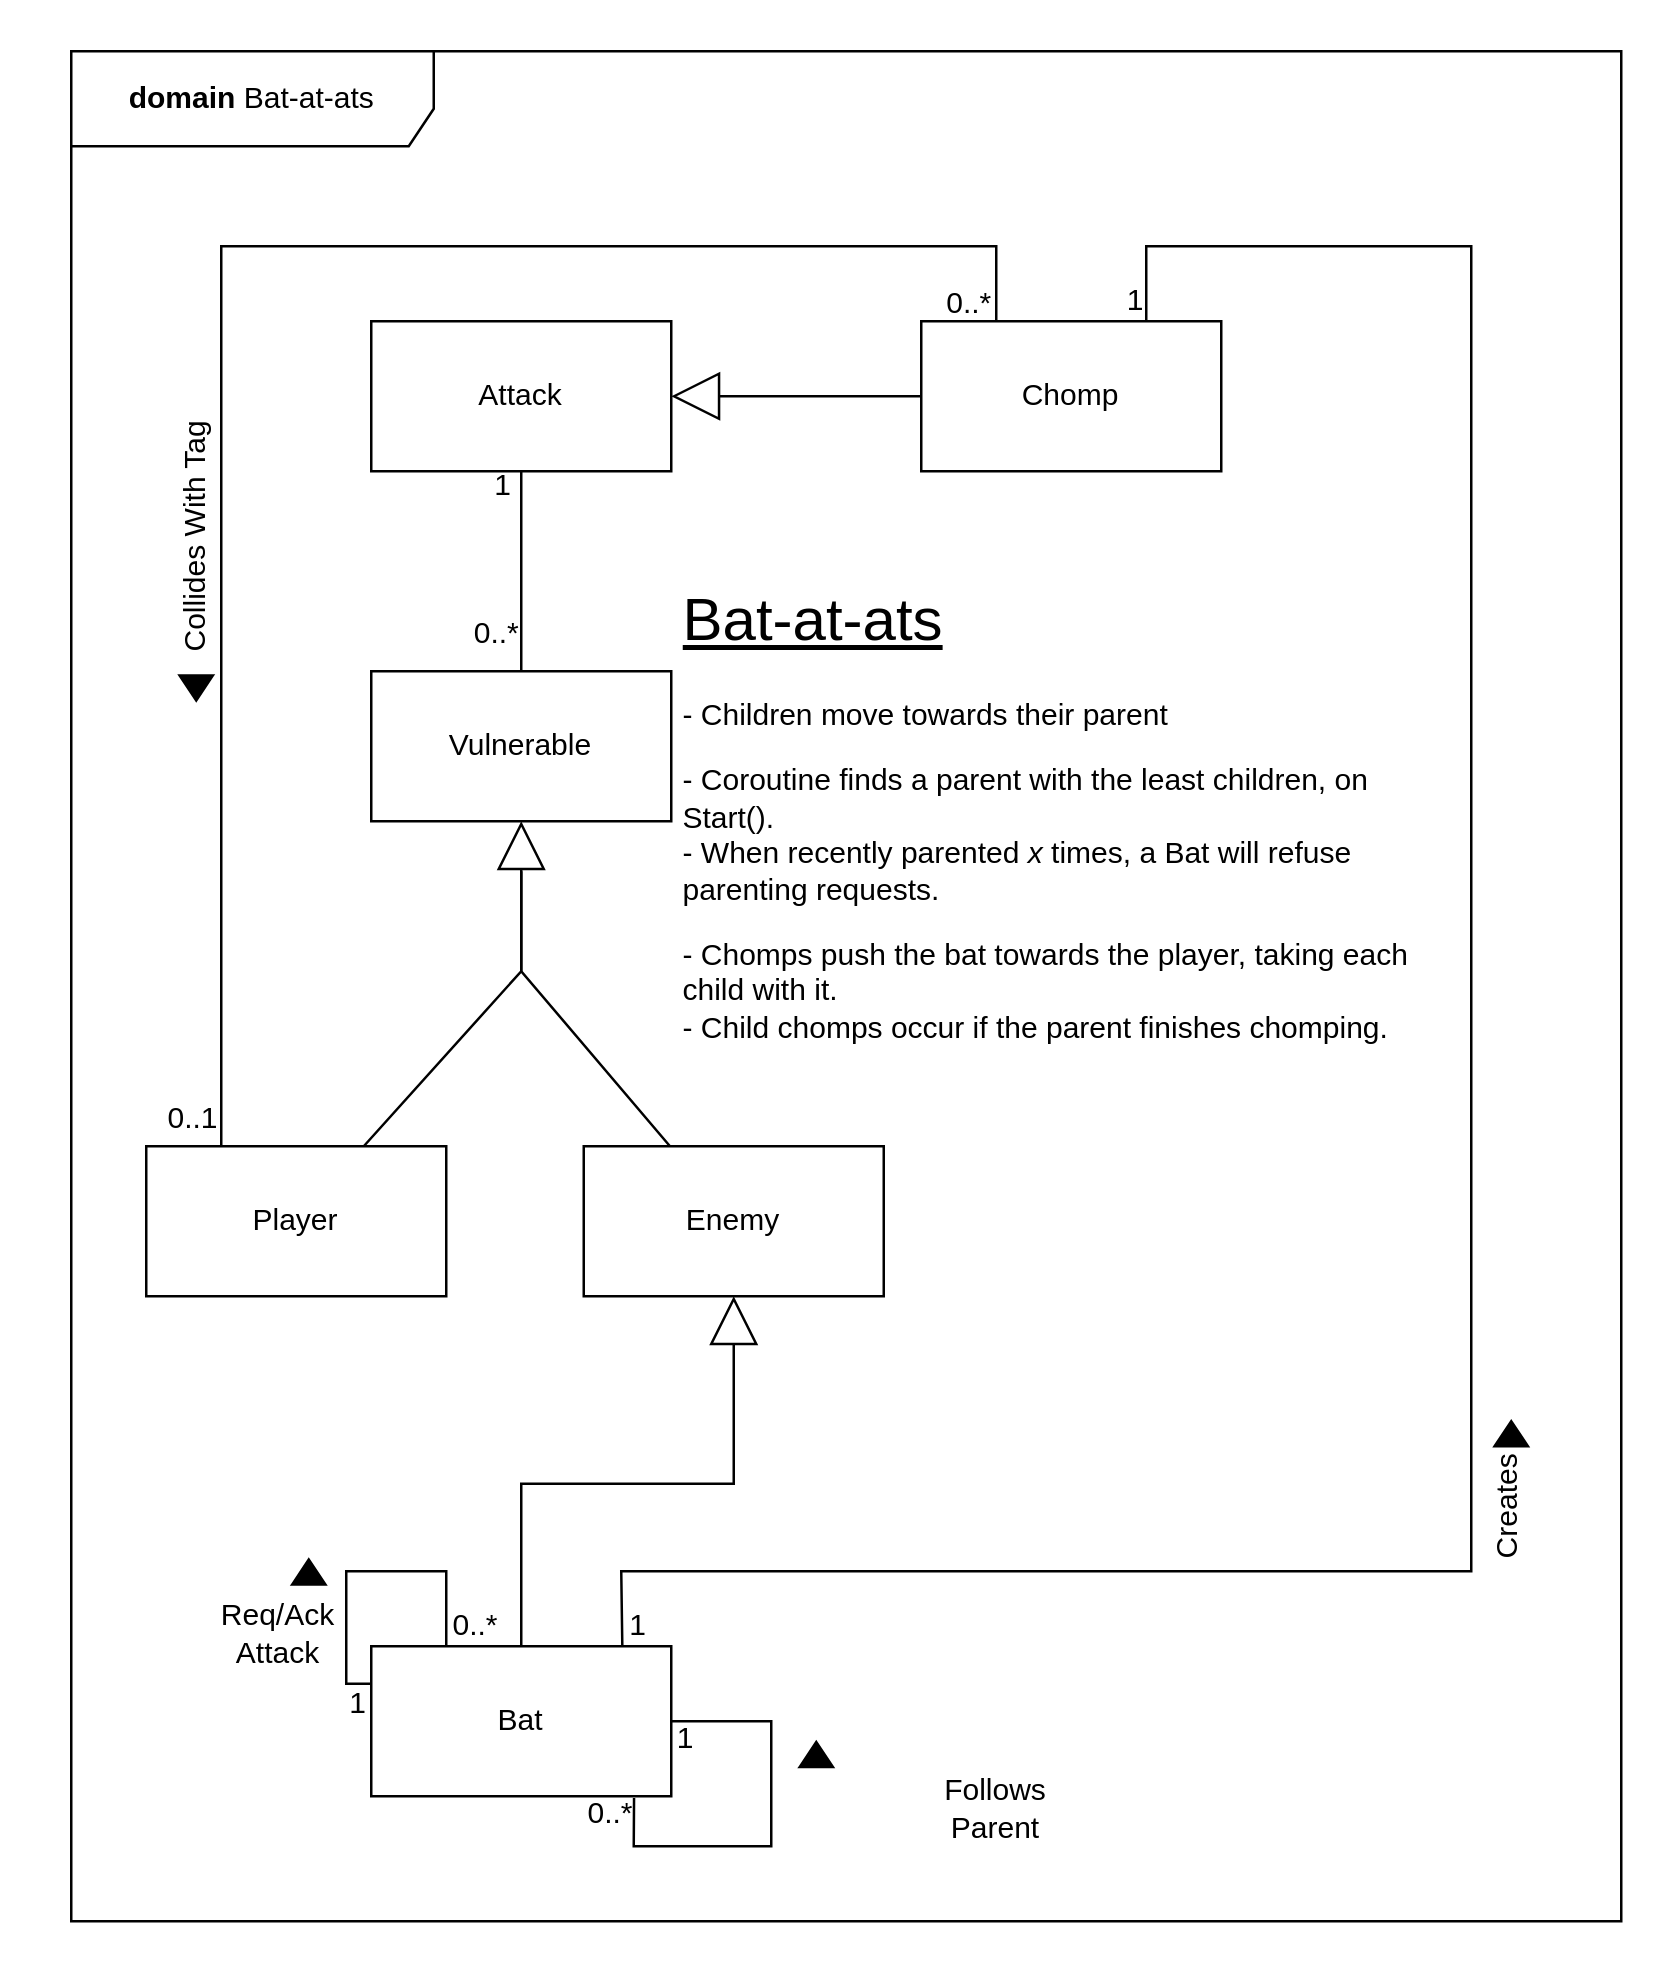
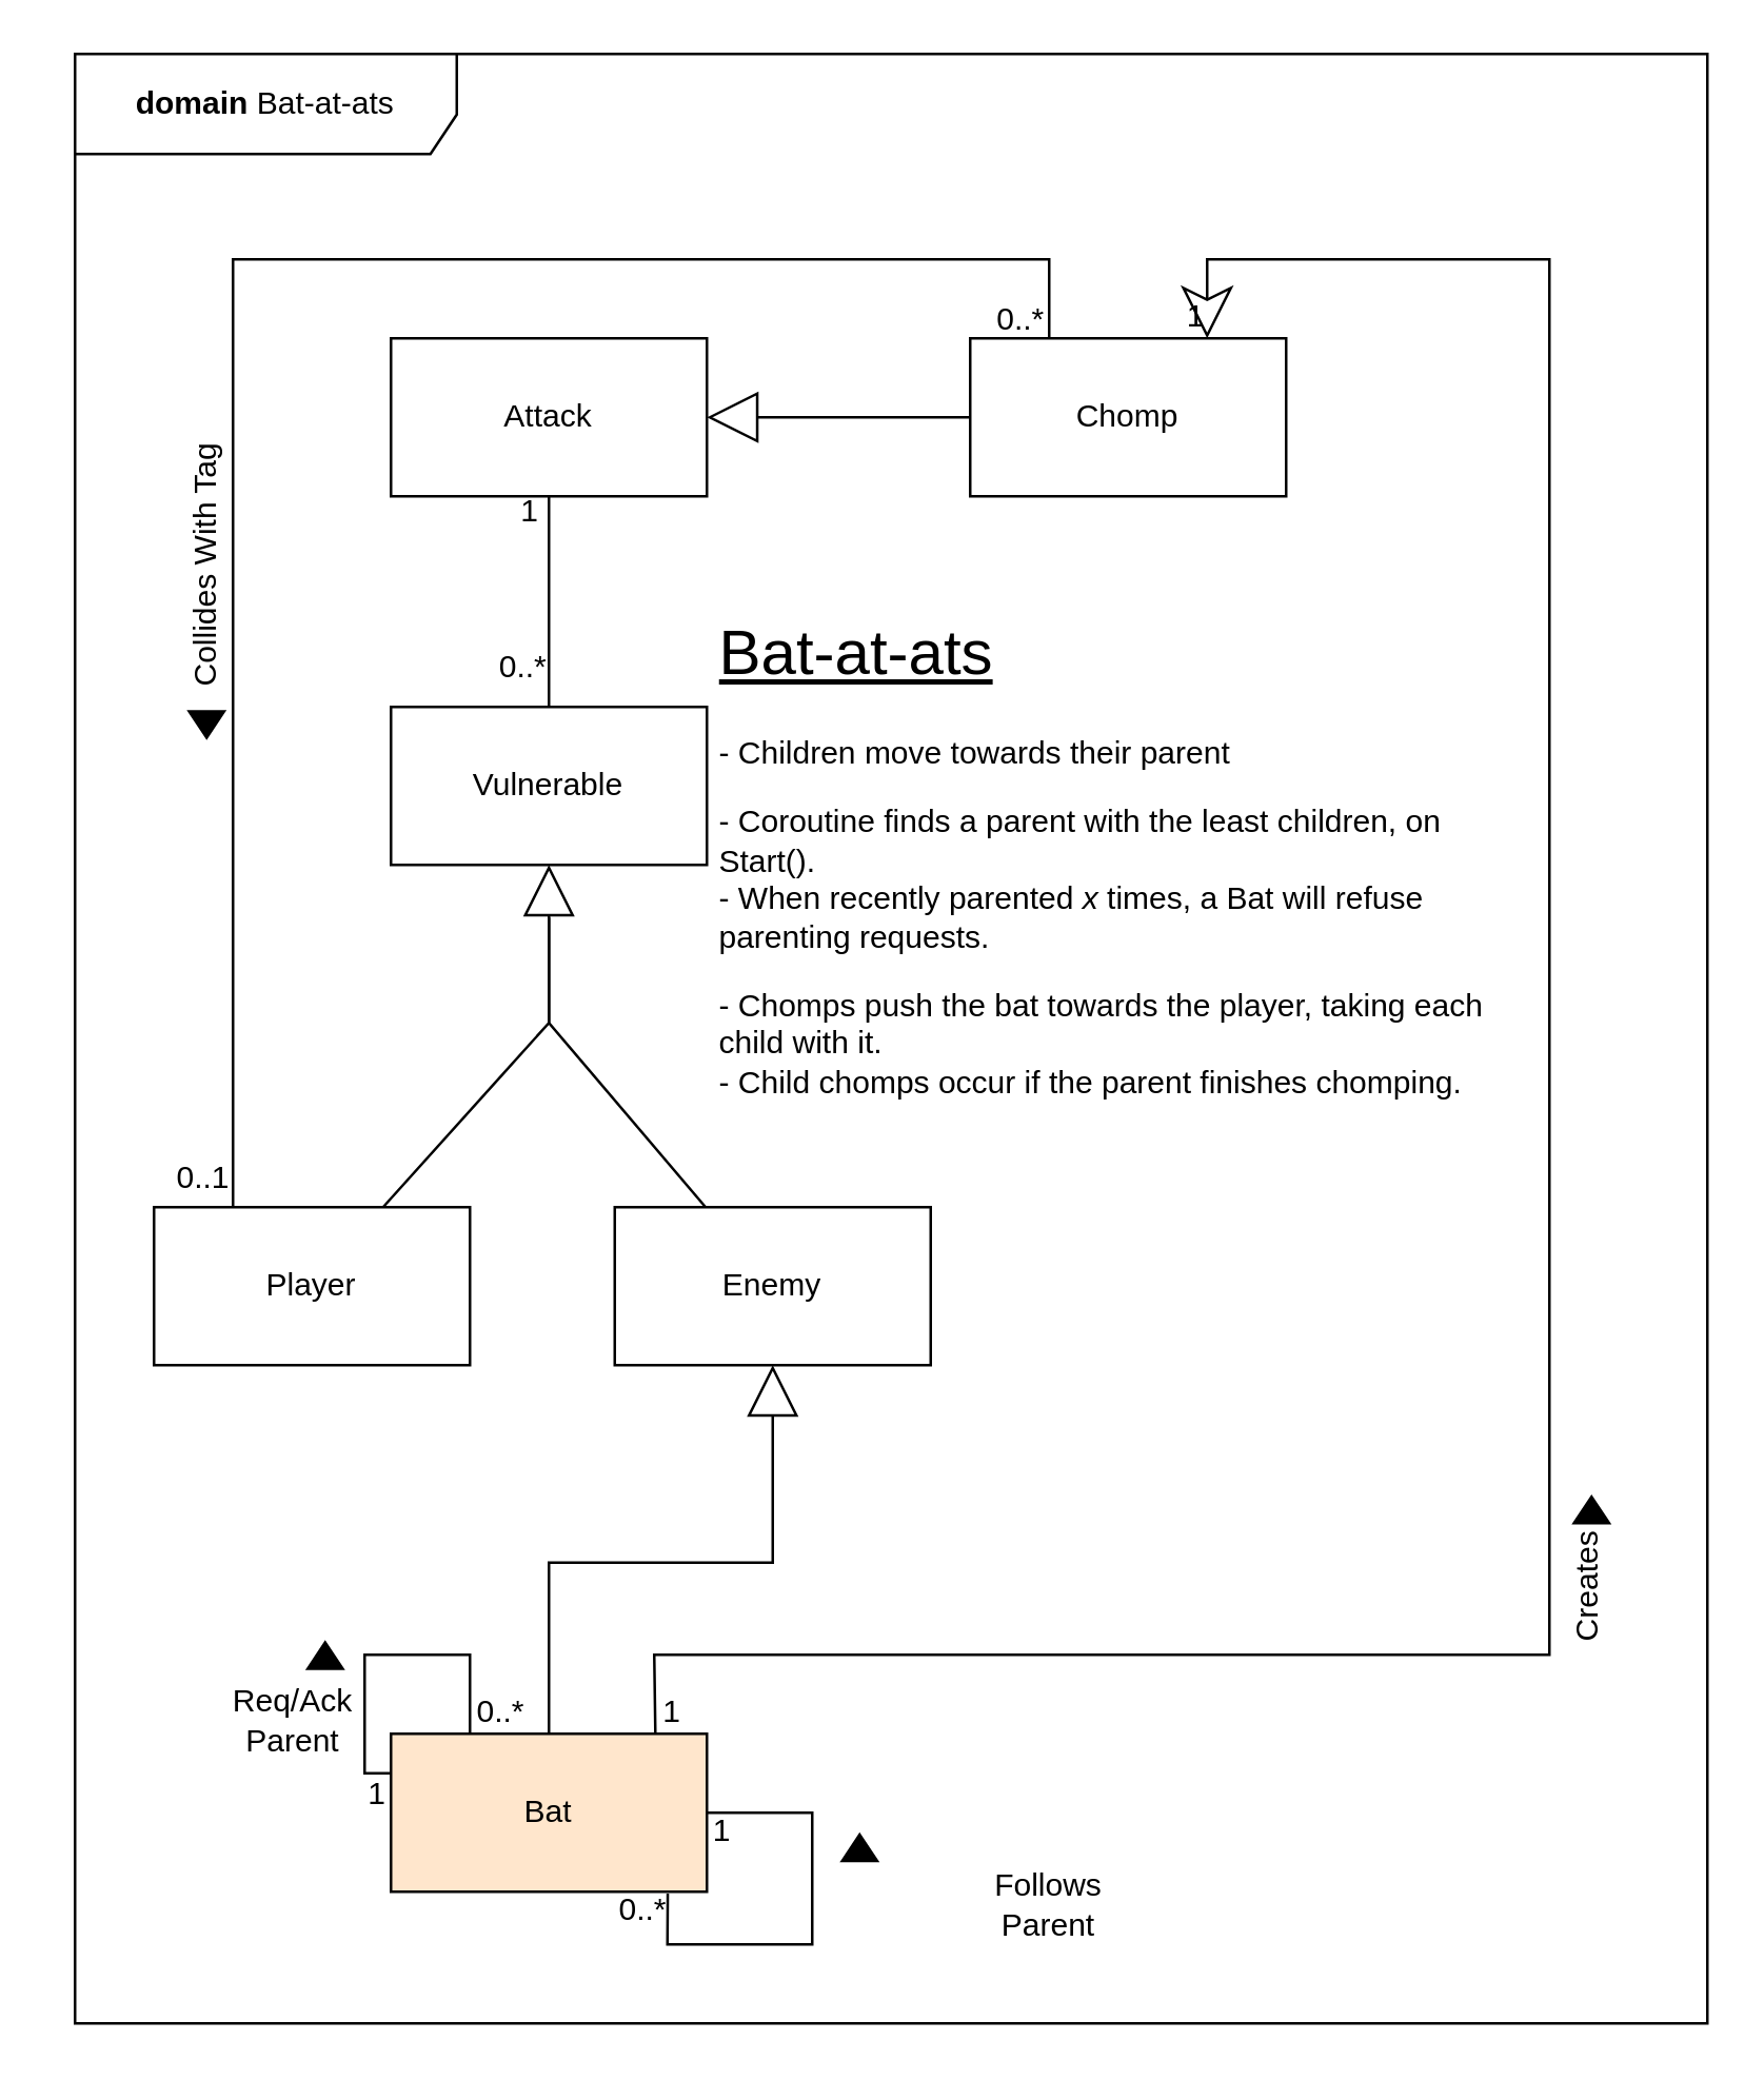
  <mxCell id="0" />
  <mxCell id="1" parent="0" />
  <mxCell id="2" style="edgeStyle=none;rounded=0;orthogonalLoop=1;jettySize=auto;html=1;endArrow=none;endFill=0;targetPerimeterSpacing=0;sourcePerimeterSpacing=0;" parent="1" source="5" edge="1"><mxGeometry relative="1" as="geometry"><mxPoint x="208" y="348" as="targetPoint" /><Array as="points"><mxPoint x="208" y="388" /></Array></mxGeometry></mxCell>
  <mxCell id="3" value="Vulnerable" style="rounded=0;whiteSpace=wrap;html=1;" parent="1" vertex="1"><mxGeometry x="148" y="268" width="120" height="60" as="geometry" /></mxCell>
  <mxCell id="4" style="edgeStyle=none;rounded=0;orthogonalLoop=1;jettySize=auto;html=1;exitX=0.25;exitY=0;exitDx=0;exitDy=0;entryX=0.25;entryY=0;entryDx=0;entryDy=0;strokeColor=#000000;endArrow=none;endFill=0;endSize=17;sourcePerimeterSpacing=0;targetPerimeterSpacing=0;" parent="1" source="5" target="25" edge="1"><mxGeometry relative="1" as="geometry"><Array as="points"><mxPoint x="88" y="98" /><mxPoint x="398" y="98" /></Array></mxGeometry></mxCell>
  <mxCell id="5" value="Player" style="rounded=0;whiteSpace=wrap;html=1;" parent="1" vertex="1"><mxGeometry x="58" y="458" width="120" height="60" as="geometry" /></mxCell>
- <mxCell id="6" style="edgeStyle=none;rounded=0;orthogonalLoop=1;jettySize=auto;html=1;exitX=0.837;exitY=0.012;exitDx=0;exitDy=0;entryX=0.75;entryY=0;entryDx=0;entryDy=0;strokeColor=#000000;endArrow=none;endFill=0;endSize=17;sourcePerimeterSpacing=0;targetPerimeterSpacing=0;exitPerimeter=0;" parent="1" source="22" target="25" edge="1"><mxGeometry relative="1" as="geometry"><Array as="points"><mxPoint x="248" y="628" /><mxPoint x="588" y="628" /><mxPoint x="588" y="98" /><mxPoint x="458" y="98" /></Array></mxGeometry></mxCell>
+ <mxCell id="6" style="edgeStyle=none;rounded=0;orthogonalLoop=1;jettySize=auto;html=1;exitX=0.837;exitY=0.012;exitDx=0;exitDy=0;entryX=0.75;entryY=0;entryDx=0;entryDy=0;strokeColor=#000000;endArrow=classic;endFill=0;endSize=17;sourcePerimeterSpacing=0;targetPerimeterSpacing=0;exitPerimeter=0;" parent="1" source="22" target="25" edge="1"><mxGeometry relative="1" as="geometry"><Array as="points"><mxPoint x="248" y="628" /><mxPoint x="588" y="628" /><mxPoint x="588" y="98" /><mxPoint x="458" y="98" /></Array></mxGeometry></mxCell>
  <mxCell id="7" value="Enemy" style="rounded=0;whiteSpace=wrap;html=1;" parent="1" vertex="1"><mxGeometry x="233" y="458" width="120" height="60" as="geometry" /></mxCell>
  <mxCell id="8" style="edgeStyle=none;rounded=0;orthogonalLoop=1;jettySize=auto;html=1;entryX=0.5;entryY=0;entryDx=0;entryDy=0;strokeColor=#000000;endArrow=none;endFill=0;endSize=17;sourcePerimeterSpacing=0;targetPerimeterSpacing=0;" parent="1" source="9" target="3" edge="1"><mxGeometry relative="1" as="geometry" /></mxCell>
  <mxCell id="9" value="Attack" style="rounded=0;whiteSpace=wrap;html=1;" parent="1" vertex="1"><mxGeometry x="148" y="128" width="120" height="60" as="geometry" /></mxCell>
  <mxCell id="10" value="" style="group" parent="1" vertex="1" connectable="0"><mxGeometry x="588" y="568.005" width="30" height="64.335" as="geometry" /></mxCell>
  <mxCell id="11" value="" style="triangle;whiteSpace=wrap;html=1;fillColor=#000000;rotation=-90;" parent="10" vertex="1"><mxGeometry x="11" y="-1.665" width="10" height="13.33" as="geometry" /></mxCell>
  <mxCell id="12" value="Creates" style="text;html=1;strokeColor=none;fillColor=none;align=center;verticalAlign=middle;whiteSpace=wrap;rounded=0;rotation=-90;" parent="10" vertex="1"><mxGeometry x="-15" y="19.335" width="60" height="30" as="geometry" /></mxCell>
  <mxCell id="13" value="1" style="text;html=1;strokeColor=none;fillColor=none;align=center;verticalAlign=middle;whiteSpace=wrap;rounded=0;" parent="1" vertex="1"><mxGeometry x="171" y="179" width="60" height="30" as="geometry" /></mxCell>
  <mxCell id="14" value="0..*" style="text;html=1;align=center;verticalAlign=middle;resizable=0;points=[];autosize=1;strokeColor=none;fillColor=none;" parent="1" vertex="1"><mxGeometry x="397" y="118" width="40" height="30" as="geometry" /></mxCell>
  <mxCell id="15" value="0..*" style="text;html=1;align=center;verticalAlign=middle;resizable=0;points=[];autosize=1;strokeColor=none;fillColor=none;" parent="1" vertex="1"><mxGeometry x="178" y="238" width="40" height="30" as="geometry" /></mxCell>
  <mxCell id="16" value="0..*" style="text;html=1;align=center;verticalAlign=middle;resizable=0;points=[];autosize=1;strokeColor=none;fillColor=none;" parent="1" vertex="1"><mxGeometry x="367" y="106" width="40" height="30" as="geometry" /></mxCell>
  <mxCell id="17" value="0..1" style="text;html=1;strokeColor=none;fillColor=none;align=center;verticalAlign=middle;whiteSpace=wrap;rounded=0;" parent="1" vertex="1"><mxGeometry x="47" y="432" width="60" height="30" as="geometry" /></mxCell>
  <mxCell id="18" value="&lt;b&gt;domain &lt;/b&gt;Bat-at-ats" style="shape=umlFrame;whiteSpace=wrap;html=1;pointerEvents=0;fillColor=#FFFFFF;width=145;height=38;movable=0;resizable=0;rotatable=0;deletable=0;editable=0;locked=1;connectable=0;" parent="1" vertex="1"><mxGeometry x="28" y="20" width="620" height="748" as="geometry" /></mxCell>
  <mxCell id="19" style="edgeStyle=orthogonalEdgeStyle;rounded=0;orthogonalLoop=1;jettySize=auto;html=1;entryX=0.5;entryY=1;entryDx=0;entryDy=0;endArrow=block;endFill=0;endSize=17;" edge="1" parent="1" source="22" target="7"><mxGeometry relative="1" as="geometry" /></mxCell>
  <mxCell id="20" style="edgeStyle=none;rounded=0;orthogonalLoop=1;jettySize=auto;html=1;startArrow=none;startFill=0;endArrow=none;endFill=0;startSize=17;endSize=17;entryX=1;entryY=0.5;entryDx=0;entryDy=0;exitX=0.876;exitY=1.012;exitDx=0;exitDy=0;exitPerimeter=0;" edge="1" parent="1" source="22" target="22"><mxGeometry relative="1" as="geometry"><mxPoint x="208" y="788" as="targetPoint" /><Array as="points"><mxPoint x="253" y="738" /><mxPoint x="308" y="738" /><mxPoint x="308" y="688" /></Array></mxGeometry></mxCell>
  <mxCell id="21" style="edgeStyle=none;rounded=0;orthogonalLoop=1;jettySize=auto;html=1;exitX=0.25;exitY=0;exitDx=0;exitDy=0;startArrow=none;startFill=0;endArrow=none;endFill=0;startSize=17;endSize=17;entryX=0;entryY=0.25;entryDx=0;entryDy=0;" edge="1" parent="1" source="22" target="22"><mxGeometry relative="1" as="geometry"><mxPoint x="108" y="628" as="targetPoint" /><Array as="points"><mxPoint x="178" y="628" /><mxPoint x="138" y="628" /><mxPoint x="138" y="673" /></Array></mxGeometry></mxCell>
- <mxCell id="22" value="Bat" style="rounded=0;whiteSpace=wrap;html=1;" vertex="1" parent="1"><mxGeometry x="148" y="658" width="120" height="60" as="geometry" /></mxCell>
+ <mxCell id="22" value="Bat" style="rounded=0;whiteSpace=wrap;html=1;fillColor=#ffe6cc;" vertex="1" parent="1"><mxGeometry x="148" y="658" width="120" height="60" as="geometry" /></mxCell>
  <mxCell id="23" value="1" style="text;html=1;strokeColor=none;fillColor=none;align=center;verticalAlign=middle;whiteSpace=wrap;rounded=0;fontStyle=0" vertex="1" parent="1"><mxGeometry x="225" y="635" width="60" height="30" as="geometry" /></mxCell>
  <mxCell id="24" style="edgeStyle=none;rounded=0;orthogonalLoop=1;jettySize=auto;html=1;exitX=0;exitY=0.5;exitDx=0;exitDy=0;entryX=1;entryY=0.5;entryDx=0;entryDy=0;startArrow=none;startFill=0;endArrow=block;endFill=0;startSize=17;endSize=17;" edge="1" parent="1" source="25" target="9"><mxGeometry relative="1" as="geometry" /></mxCell>
  <mxCell id="25" value="Chomp" style="rounded=0;whiteSpace=wrap;html=1;" vertex="1" parent="1"><mxGeometry x="368" y="128" width="120" height="60" as="geometry" /></mxCell>
  <mxCell id="26" value="" style="triangle;whiteSpace=wrap;html=1;fillColor=#000000;rotation=-90;" vertex="1" parent="1"><mxGeometry x="321" y="694.67" width="10" height="13.33" as="geometry" /></mxCell>
  <mxCell id="27" value="Follows Parent" style="text;html=1;strokeColor=none;fillColor=none;align=center;verticalAlign=middle;whiteSpace=wrap;rounded=0;" vertex="1" parent="1"><mxGeometry x="368" y="708" width="60" height="30" as="geometry" /></mxCell>
  <mxCell id="28" value="1" style="text;html=1;strokeColor=none;fillColor=none;align=center;verticalAlign=middle;whiteSpace=wrap;rounded=0;" vertex="1" parent="1"><mxGeometry x="244" y="680" width="60" height="30" as="geometry" /></mxCell>
  <mxCell id="29" value="0..*" style="text;html=1;strokeColor=none;fillColor=none;align=center;verticalAlign=middle;whiteSpace=wrap;rounded=0;" vertex="1" parent="1"><mxGeometry x="214" y="710" width="60" height="30" as="geometry" /></mxCell>
- <mxCell id="30" value="Req/Ack Attack" style="text;html=1;strokeColor=none;fillColor=none;align=center;verticalAlign=middle;whiteSpace=wrap;rounded=0;" vertex="1" parent="1"><mxGeometry x="81" y="638" width="60" height="30" as="geometry" /></mxCell>
+ <mxCell id="30" value="Req/Ack Parent" style="text;html=1;strokeColor=none;fillColor=none;align=center;verticalAlign=middle;whiteSpace=wrap;rounded=0;" vertex="1" parent="1"><mxGeometry x="81" y="638" width="60" height="30" as="geometry" /></mxCell>
  <mxCell id="31" value="" style="triangle;whiteSpace=wrap;html=1;fillColor=#000000;rotation=-90;" vertex="1" parent="1"><mxGeometry x="118" y="621.67" width="10" height="13.33" as="geometry" /></mxCell>
  <mxCell id="32" value="1" style="text;html=1;strokeColor=none;fillColor=none;align=center;verticalAlign=middle;whiteSpace=wrap;rounded=0;" vertex="1" parent="1"><mxGeometry x="113" y="666" width="60" height="30" as="geometry" /></mxCell>
  <mxCell id="33" value="0..*" style="text;html=1;strokeColor=none;fillColor=none;align=center;verticalAlign=middle;whiteSpace=wrap;rounded=0;" vertex="1" parent="1"><mxGeometry x="160" y="635" width="60" height="30" as="geometry" /></mxCell>
  <mxCell id="34" value="" style="group" vertex="1" connectable="0" parent="1"><mxGeometry x="268" y="228" width="320" height="400" as="geometry" /></mxCell>
  <mxCell id="35" value="&lt;h1&gt;&lt;u style=&quot;font-weight: normal;&quot;&gt;Bat-at-ats&lt;/u&gt;&lt;/h1&gt;&lt;p&gt;- Children move towards their parent&lt;/p&gt;&lt;p&gt;- Coroutine finds a parent with the least children, on Start().&lt;br&gt;- When recently parented &lt;i&gt;x &lt;/i&gt;times, a Bat will refuse parenting requests.&lt;/p&gt;&lt;p&gt;- Chomps push the bat towards the player, taking each child with it.&lt;br&gt;- Child chomps occur if the parent finishes chomping.&lt;br&gt;&lt;br&gt;&lt;/p&gt;" style="text;html=1;strokeColor=none;fillColor=none;spacing=5;spacingTop=-20;whiteSpace=wrap;overflow=hidden;rounded=0;" vertex="1" parent="34"><mxGeometry width="320" height="220" as="geometry" /></mxCell>
  <mxCell id="36" value="" style="group" vertex="1" connectable="0" parent="1"><mxGeometry x="63" y="157.34" width="30.0" height="122.325" as="geometry" /></mxCell>
  <mxCell id="37" value="" style="triangle;whiteSpace=wrap;html=1;fillColor=#000000;rotation=90;" parent="36" vertex="1"><mxGeometry x="10.0" y="110.66" width="10" height="13.33" as="geometry" /></mxCell>
  <mxCell id="38" value="&lt;div&gt;Collides With Tag&lt;/div&gt;" style="text;html=1;strokeColor=none;fillColor=none;align=center;verticalAlign=middle;whiteSpace=wrap;rounded=0;rotation=-90;" parent="36" vertex="1"><mxGeometry x="-42.5" y="42.5" width="115" height="30" as="geometry" /></mxCell>
  <mxCell id="39" style="edgeStyle=none;rounded=0;orthogonalLoop=1;jettySize=auto;html=1;entryX=0.5;entryY=1;entryDx=0;entryDy=0;endArrow=block;endFill=0;endSize=17;shadow=0;" parent="1" source="7" target="3" edge="1"><mxGeometry relative="1" as="geometry"><Array as="points"><mxPoint x="208" y="388" /></Array></mxGeometry></mxCell>
  <mxCell id="40" value="1" style="text;html=1;strokeColor=none;fillColor=none;align=center;verticalAlign=middle;whiteSpace=wrap;rounded=0;fontStyle=0" vertex="1" parent="1"><mxGeometry x="424" y="105" width="60" height="30" as="geometry" /></mxCell>
